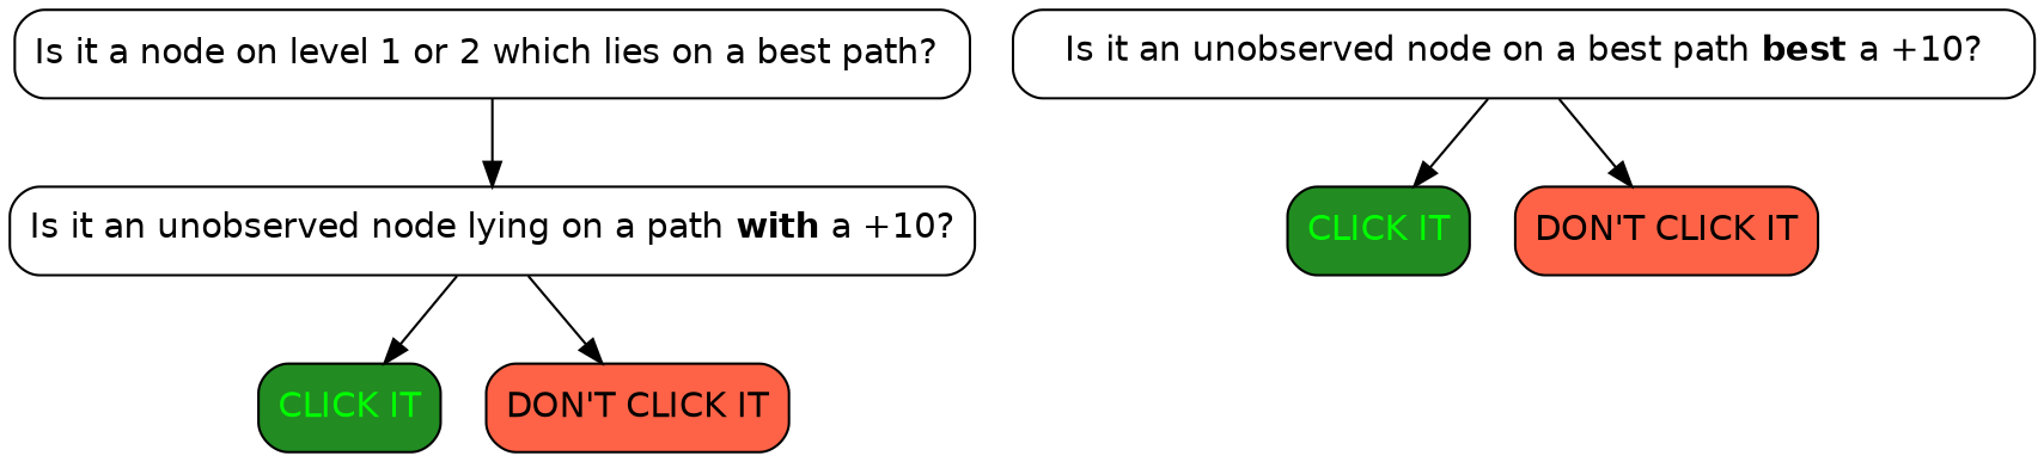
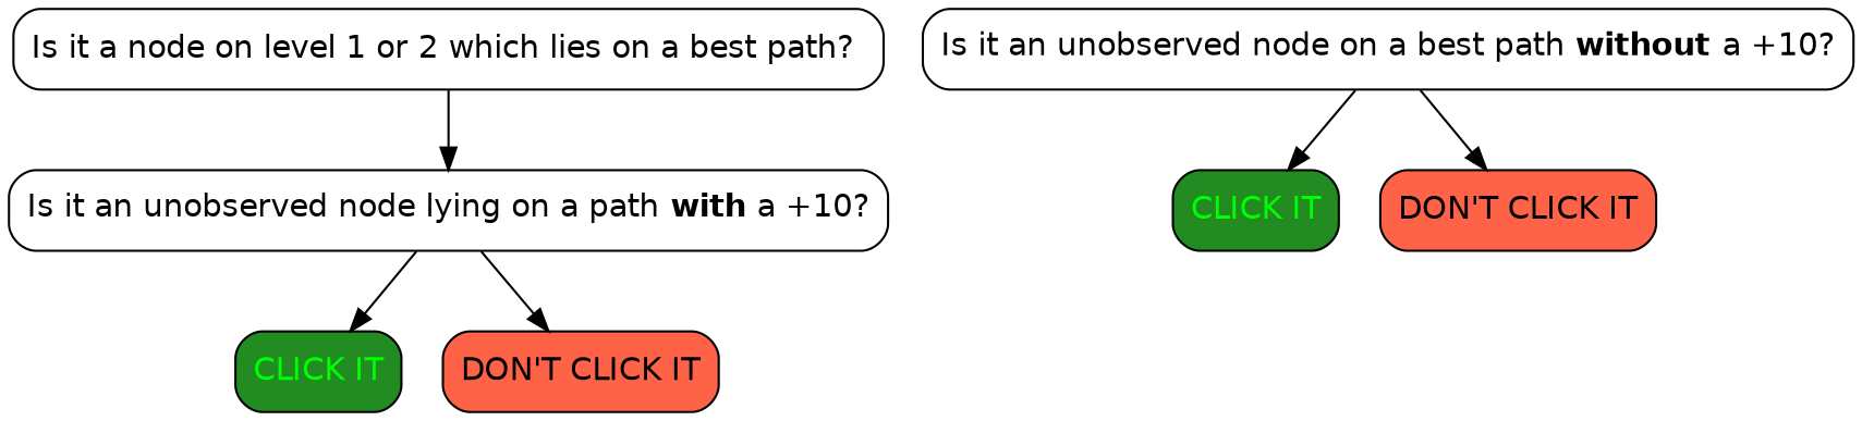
  digraph {
    ordering=out
    node [color=black fillcolor=white fontname=helvetica shape=box style="filled, rounded"]
    edge [fontname=helvetica labelangle=-45 labeldistance=2.5]
    n1 [label=<Is it a node on level 1 or 2 which lies on a best path? >]
    n2 [label=<Is it an unobserved node lying on a path <b>with</b> a +10?>]
-   n3 [label=<Is it an unobserved node on a best path <b>best</b> a +10?>]
+   n3 [label=<Is it an unobserved node on a best path <b>without</b> a +10?>]
    n4 [fillcolor=forestgreen fontcolor=green label="CLICK IT"]
    n5 [fillcolor=tomato fontcolor=black label="DON'T CLICK IT"]
    n6 [fillcolor=forestgreen fontcolor=green label="CLICK IT"]
    n7 [fillcolor=tomato fontcolor=black label="DON'T CLICK IT"]
    n1 -> n2
    n2 -> n6 [labelangle=45]
    n2 -> n7
    n3 -> n4 [labelangle=45]
    n3 -> n5
  }
